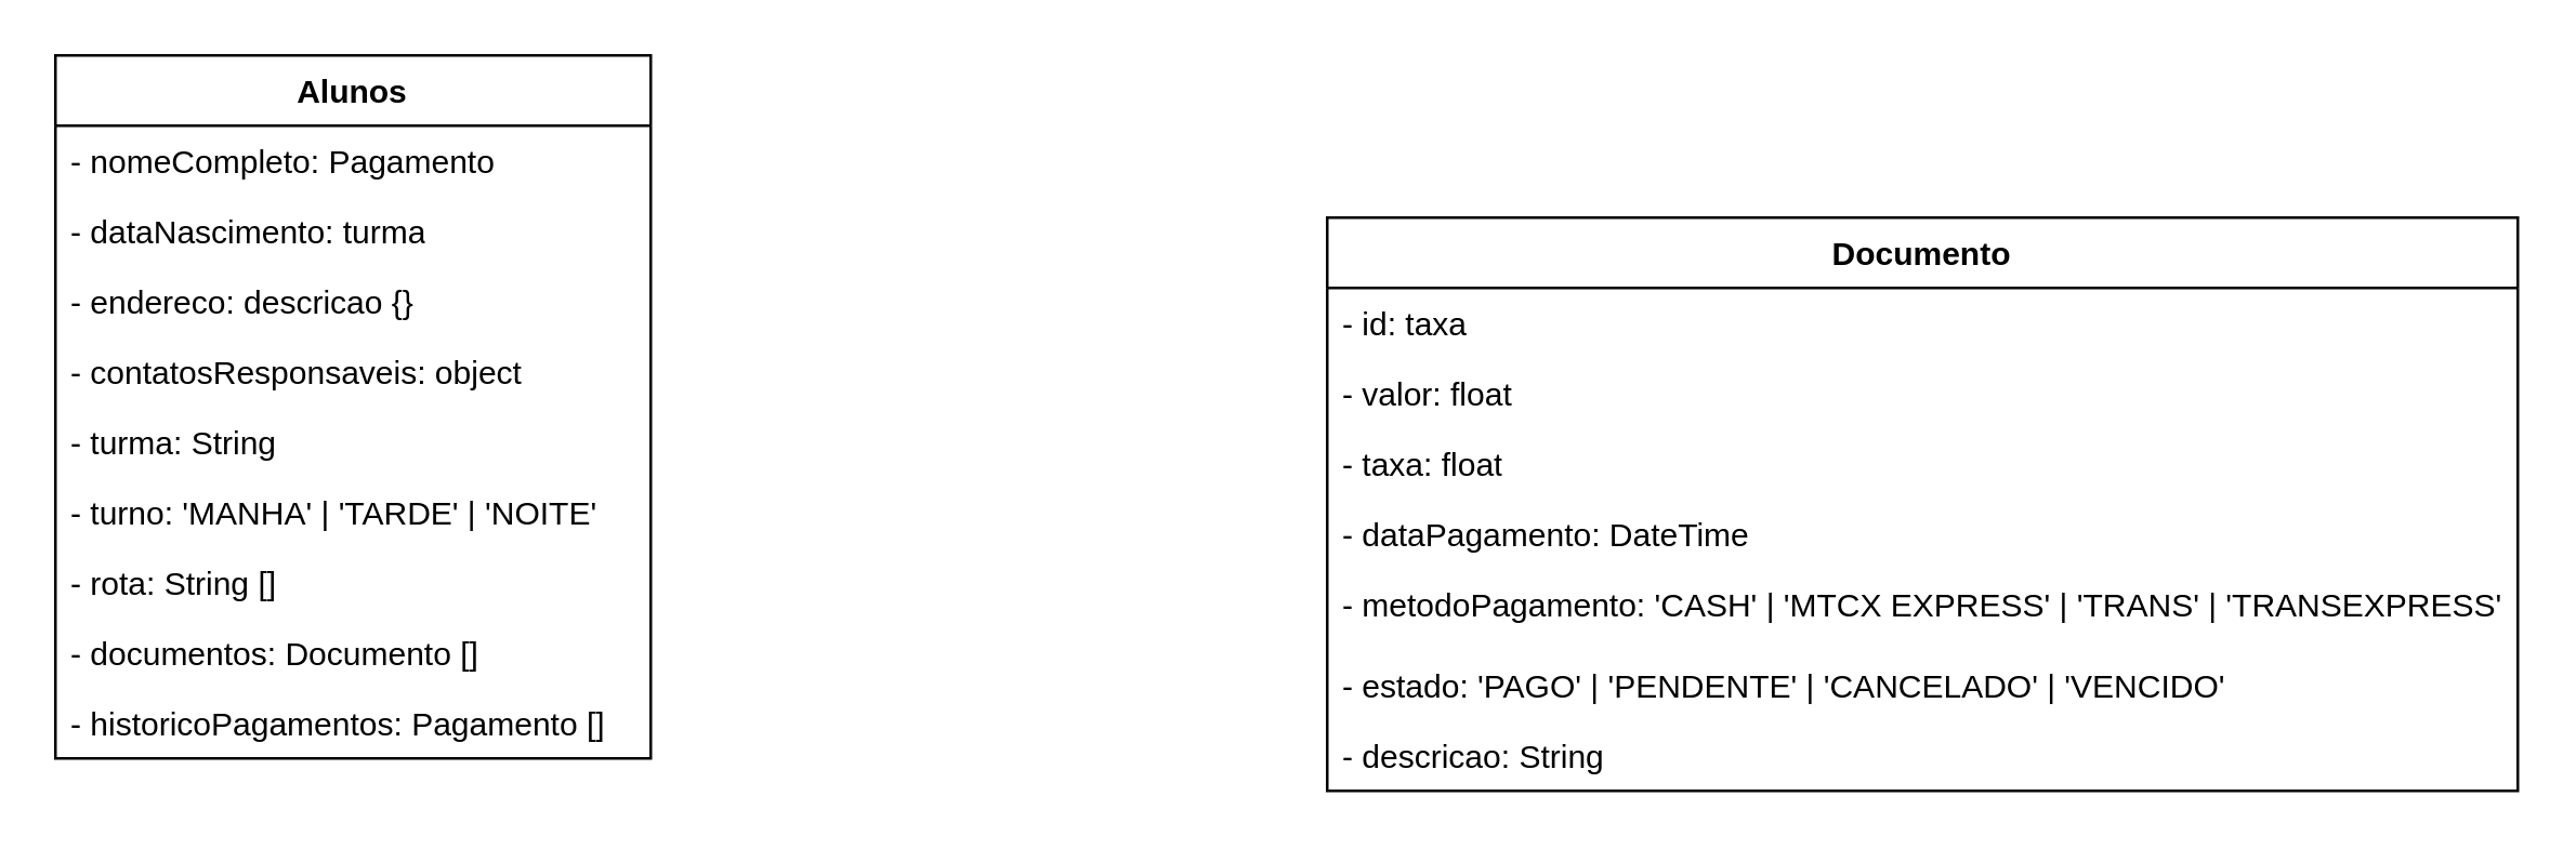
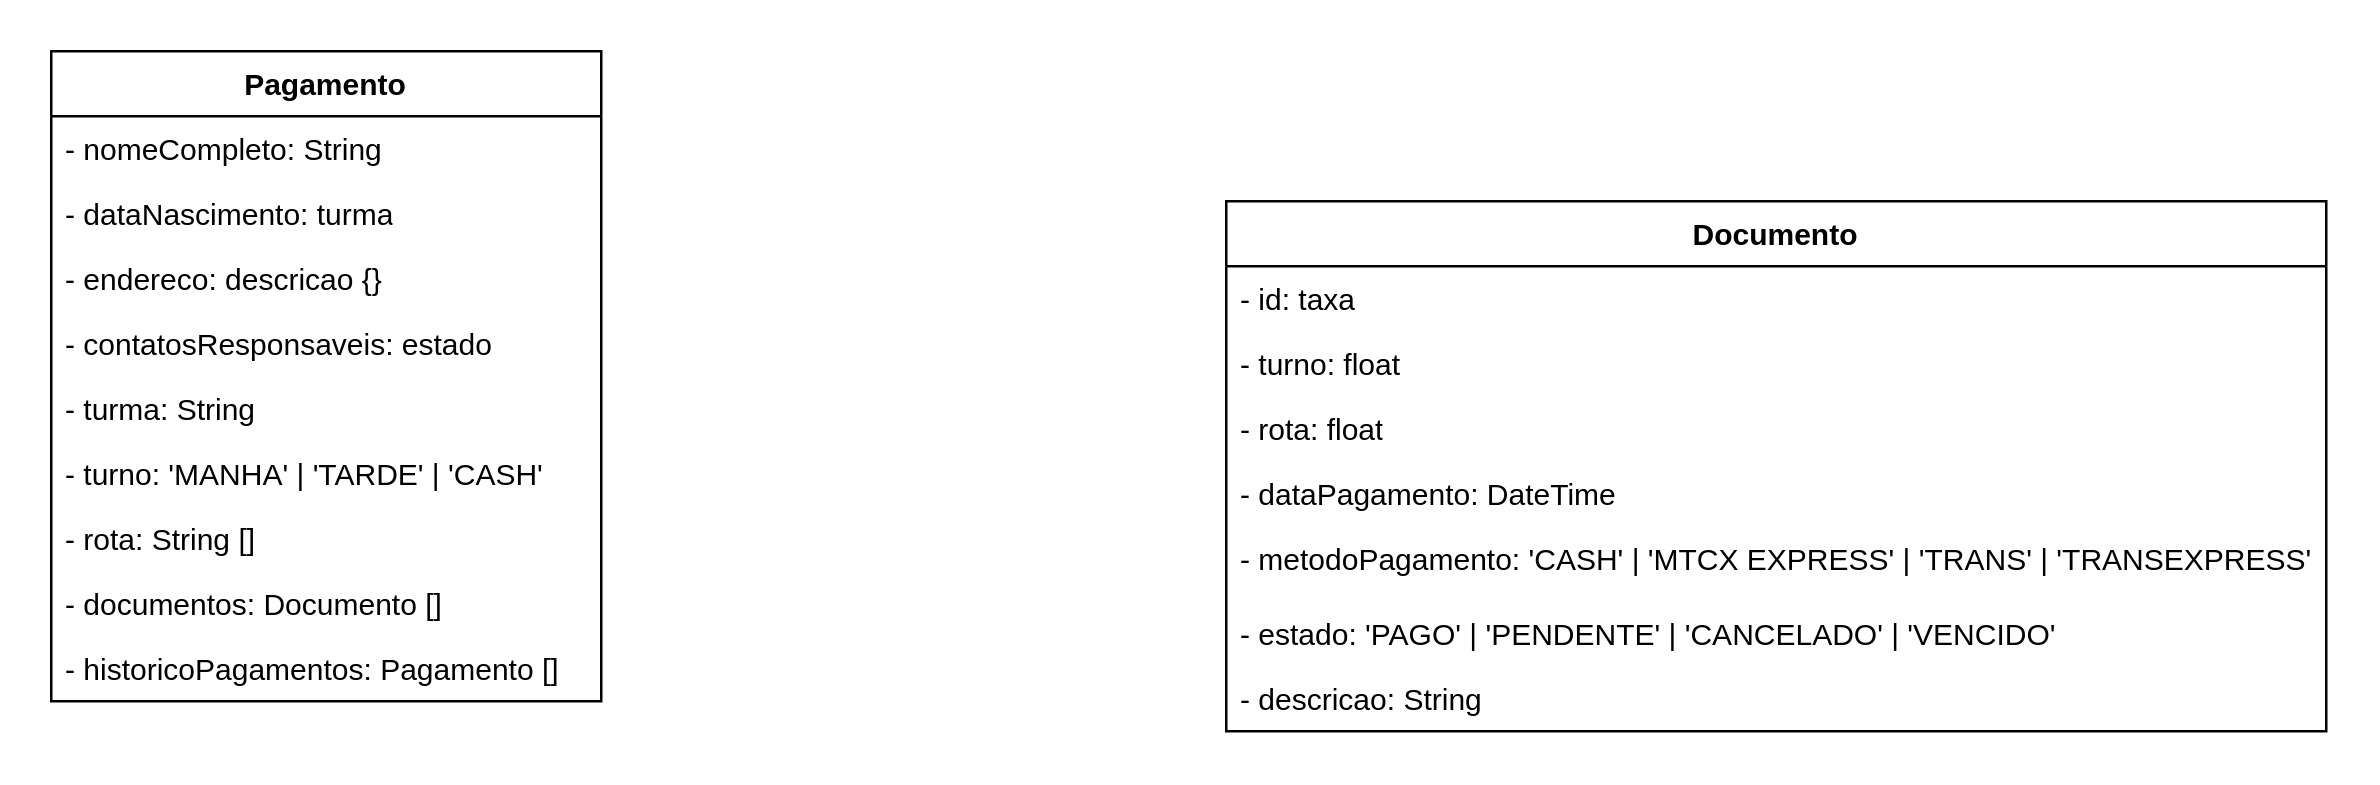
  <mxCell id="0" />
  <mxCell id="1" parent="0" />
- <mxCell id="2" value="Alunos" style="swimlane;fontStyle=1;align=center;verticalAlign=top;childLayout=stackLayout;horizontal=1;startSize=26;horizontalStack=0;resizeParent=1;resizeParentMax=0;resizeLast=0;collapsible=1;marginBottom=0;whiteSpace=wrap;html=1;" vertex="1" parent="1"><mxGeometry x="20" y="20" width="220" height="260" as="geometry"><mxRectangle x="-640" y="190" width="80" height="30" as="alternateBounds" /></mxGeometry></mxCell>
- <mxCell id="3" value="- nomeCompleto: Pagamento" style="text;strokeColor=none;fillColor=none;align=left;verticalAlign=top;spacingLeft=4;spacingRight=4;overflow=hidden;rotatable=0;points=[[0,0.5],[1,0.5]];portConstraint=eastwest;whiteSpace=wrap;html=1;" vertex="1" parent="2"><mxGeometry y="26" width="220" height="26" as="geometry" /></mxCell>
+ <mxCell id="2" value="Pagamento" style="swimlane;fontStyle=1;align=center;verticalAlign=top;childLayout=stackLayout;horizontal=1;startSize=26;horizontalStack=0;resizeParent=1;resizeParentMax=0;resizeLast=0;collapsible=1;marginBottom=0;whiteSpace=wrap;html=1;" vertex="1" parent="1"><mxGeometry x="20" y="20" width="220" height="260" as="geometry"><mxRectangle x="-640" y="190" width="80" height="30" as="alternateBounds" /></mxGeometry></mxCell>
+ <mxCell id="3" value="- nomeCompleto: String" style="text;strokeColor=none;fillColor=none;align=left;verticalAlign=top;spacingLeft=4;spacingRight=4;overflow=hidden;rotatable=0;points=[[0,0.5],[1,0.5]];portConstraint=eastwest;whiteSpace=wrap;html=1;" vertex="1" parent="2"><mxGeometry y="26" width="220" height="26" as="geometry" /></mxCell>
  <mxCell id="4" value="- dataNascimento: turma" style="text;strokeColor=none;fillColor=none;align=left;verticalAlign=top;spacingLeft=4;spacingRight=4;overflow=hidden;rotatable=0;points=[[0,0.5],[1,0.5]];portConstraint=eastwest;whiteSpace=wrap;html=1;" vertex="1" parent="2"><mxGeometry y="52" width="220" height="26" as="geometry" /></mxCell>
  <mxCell id="5" value="- endereco: descricao {}" style="text;strokeColor=none;fillColor=none;align=left;verticalAlign=top;spacingLeft=4;spacingRight=4;overflow=hidden;rotatable=0;points=[[0,0.5],[1,0.5]];portConstraint=eastwest;whiteSpace=wrap;html=1;" vertex="1" parent="2"><mxGeometry y="78" width="220" height="26" as="geometry" /></mxCell>
- <mxCell id="6" value="- contatosResponsaveis: object" style="text;strokeColor=none;fillColor=none;align=left;verticalAlign=top;spacingLeft=4;spacingRight=4;overflow=hidden;rotatable=0;points=[[0,0.5],[1,0.5]];portConstraint=eastwest;whiteSpace=wrap;html=1;" vertex="1" parent="2"><mxGeometry y="104" width="220" height="26" as="geometry" /></mxCell>
+ <mxCell id="6" value="- contatosResponsaveis: estado" style="text;strokeColor=none;fillColor=none;align=left;verticalAlign=top;spacingLeft=4;spacingRight=4;overflow=hidden;rotatable=0;points=[[0,0.5],[1,0.5]];portConstraint=eastwest;whiteSpace=wrap;html=1;" vertex="1" parent="2"><mxGeometry y="104" width="220" height="26" as="geometry" /></mxCell>
  <mxCell id="7" value="- turma: String" style="text;strokeColor=none;fillColor=none;align=left;verticalAlign=top;spacingLeft=4;spacingRight=4;overflow=hidden;rotatable=0;points=[[0,0.5],[1,0.5]];portConstraint=eastwest;whiteSpace=wrap;html=1;" vertex="1" parent="2"><mxGeometry y="130" width="220" height="26" as="geometry" /></mxCell>
- <mxCell id="8" value="- turno: 'MANHA' | 'TARDE' | 'NOITE'" style="text;strokeColor=none;fillColor=none;align=left;verticalAlign=top;spacingLeft=4;spacingRight=4;overflow=hidden;rotatable=0;points=[[0,0.5],[1,0.5]];portConstraint=eastwest;whiteSpace=wrap;html=1;" vertex="1" parent="2"><mxGeometry y="156" width="220" height="26" as="geometry" /></mxCell>
+ <mxCell id="8" value="- turno: 'MANHA' | 'TARDE' | 'CASH'" style="text;strokeColor=none;fillColor=none;align=left;verticalAlign=top;spacingLeft=4;spacingRight=4;overflow=hidden;rotatable=0;points=[[0,0.5],[1,0.5]];portConstraint=eastwest;whiteSpace=wrap;html=1;" vertex="1" parent="2"><mxGeometry y="156" width="220" height="26" as="geometry" /></mxCell>
  <mxCell id="9" value="- rota: String []" style="text;strokeColor=none;fillColor=none;align=left;verticalAlign=top;spacingLeft=4;spacingRight=4;overflow=hidden;rotatable=0;points=[[0,0.5],[1,0.5]];portConstraint=eastwest;whiteSpace=wrap;html=1;" vertex="1" parent="2"><mxGeometry y="182" width="220" height="26" as="geometry" /></mxCell>
  <mxCell id="10" value="- documentos: Documento []" style="text;strokeColor=none;fillColor=none;align=left;verticalAlign=top;spacingLeft=4;spacingRight=4;overflow=hidden;rotatable=0;points=[[0,0.5],[1,0.5]];portConstraint=eastwest;whiteSpace=wrap;html=1;" vertex="1" parent="2"><mxGeometry y="208" width="220" height="26" as="geometry" /></mxCell>
  <mxCell id="11" value="- historicoPagamentos: Pagamento []" style="text;strokeColor=none;fillColor=none;align=left;verticalAlign=top;spacingLeft=4;spacingRight=4;overflow=hidden;rotatable=0;points=[[0,0.5],[1,0.5]];portConstraint=eastwest;whiteSpace=wrap;html=1;" vertex="1" parent="2"><mxGeometry y="234" width="220" height="26" as="geometry" /></mxCell>
  <mxCell id="12" value="Documento" style="swimlane;fontStyle=1;align=center;verticalAlign=top;childLayout=stackLayout;horizontal=1;startSize=26;horizontalStack=0;resizeParent=1;resizeParentMax=0;resizeLast=0;collapsible=1;marginBottom=0;whiteSpace=wrap;html=1;" vertex="1" parent="1"><mxGeometry x="490" y="80" width="440" height="212" as="geometry"><mxRectangle x="-290" y="180" width="80" height="30" as="alternateBounds" /></mxGeometry></mxCell>
  <mxCell id="13" value="- id: taxa" style="text;strokeColor=none;fillColor=none;align=left;verticalAlign=top;spacingLeft=4;spacingRight=4;overflow=hidden;rotatable=0;points=[[0,0.5],[1,0.5]];portConstraint=eastwest;whiteSpace=wrap;html=1;" vertex="1" parent="12"><mxGeometry y="26" width="440" height="26" as="geometry" /></mxCell>
- <mxCell id="14" value="- valor: float" style="text;strokeColor=none;fillColor=none;align=left;verticalAlign=top;spacingLeft=4;spacingRight=4;overflow=hidden;rotatable=0;points=[[0,0.5],[1,0.5]];portConstraint=eastwest;whiteSpace=wrap;html=1;" vertex="1" parent="12"><mxGeometry y="52" width="440" height="26" as="geometry" /></mxCell>
- <mxCell id="15" value="- taxa: float" style="text;strokeColor=none;fillColor=none;align=left;verticalAlign=top;spacingLeft=4;spacingRight=4;overflow=hidden;rotatable=0;points=[[0,0.5],[1,0.5]];portConstraint=eastwest;whiteSpace=wrap;html=1;" vertex="1" parent="12"><mxGeometry y="78" width="440" height="26" as="geometry" /></mxCell>
+ <mxCell id="14" value="- turno: float" style="text;strokeColor=none;fillColor=none;align=left;verticalAlign=top;spacingLeft=4;spacingRight=4;overflow=hidden;rotatable=0;points=[[0,0.5],[1,0.5]];portConstraint=eastwest;whiteSpace=wrap;html=1;" vertex="1" parent="12"><mxGeometry y="52" width="440" height="26" as="geometry" /></mxCell>
+ <mxCell id="15" value="- rota: float" style="text;strokeColor=none;fillColor=none;align=left;verticalAlign=top;spacingLeft=4;spacingRight=4;overflow=hidden;rotatable=0;points=[[0,0.5],[1,0.5]];portConstraint=eastwest;whiteSpace=wrap;html=1;" vertex="1" parent="12"><mxGeometry y="78" width="440" height="26" as="geometry" /></mxCell>
  <mxCell id="16" value="- dataPagamento: DateTime" style="text;strokeColor=none;fillColor=none;align=left;verticalAlign=top;spacingLeft=4;spacingRight=4;overflow=hidden;rotatable=0;points=[[0,0.5],[1,0.5]];portConstraint=eastwest;whiteSpace=wrap;html=1;" vertex="1" parent="12"><mxGeometry y="104" width="440" height="26" as="geometry" /></mxCell>
  <mxCell id="17" value="- metodoPagamento: 'CASH' | 'MTCX EXPRESS' | 'TRANS' | 'TRANSEXPRESS'" style="text;strokeColor=none;fillColor=none;align=left;verticalAlign=top;spacingLeft=4;spacingRight=4;overflow=hidden;rotatable=0;points=[[0,0.5],[1,0.5]];portConstraint=eastwest;whiteSpace=wrap;html=1;" vertex="1" parent="12"><mxGeometry y="130" width="440" height="30" as="geometry" /></mxCell>
  <mxCell id="18" value="- estado: 'PAGO' | 'PENDENTE' | 'CANCELADO' | 'VENCIDO'" style="text;strokeColor=none;fillColor=none;align=left;verticalAlign=top;spacingLeft=4;spacingRight=4;overflow=hidden;rotatable=0;points=[[0,0.5],[1,0.5]];portConstraint=eastwest;whiteSpace=wrap;html=1;" vertex="1" parent="12"><mxGeometry y="160" width="440" height="26" as="geometry" /></mxCell>
  <mxCell id="19" value="- descricao: String" style="text;strokeColor=none;fillColor=none;align=left;verticalAlign=top;spacingLeft=4;spacingRight=4;overflow=hidden;rotatable=0;points=[[0,0.5],[1,0.5]];portConstraint=eastwest;whiteSpace=wrap;html=1;" vertex="1" parent="12"><mxGeometry y="186" width="440" height="26" as="geometry" /></mxCell>
